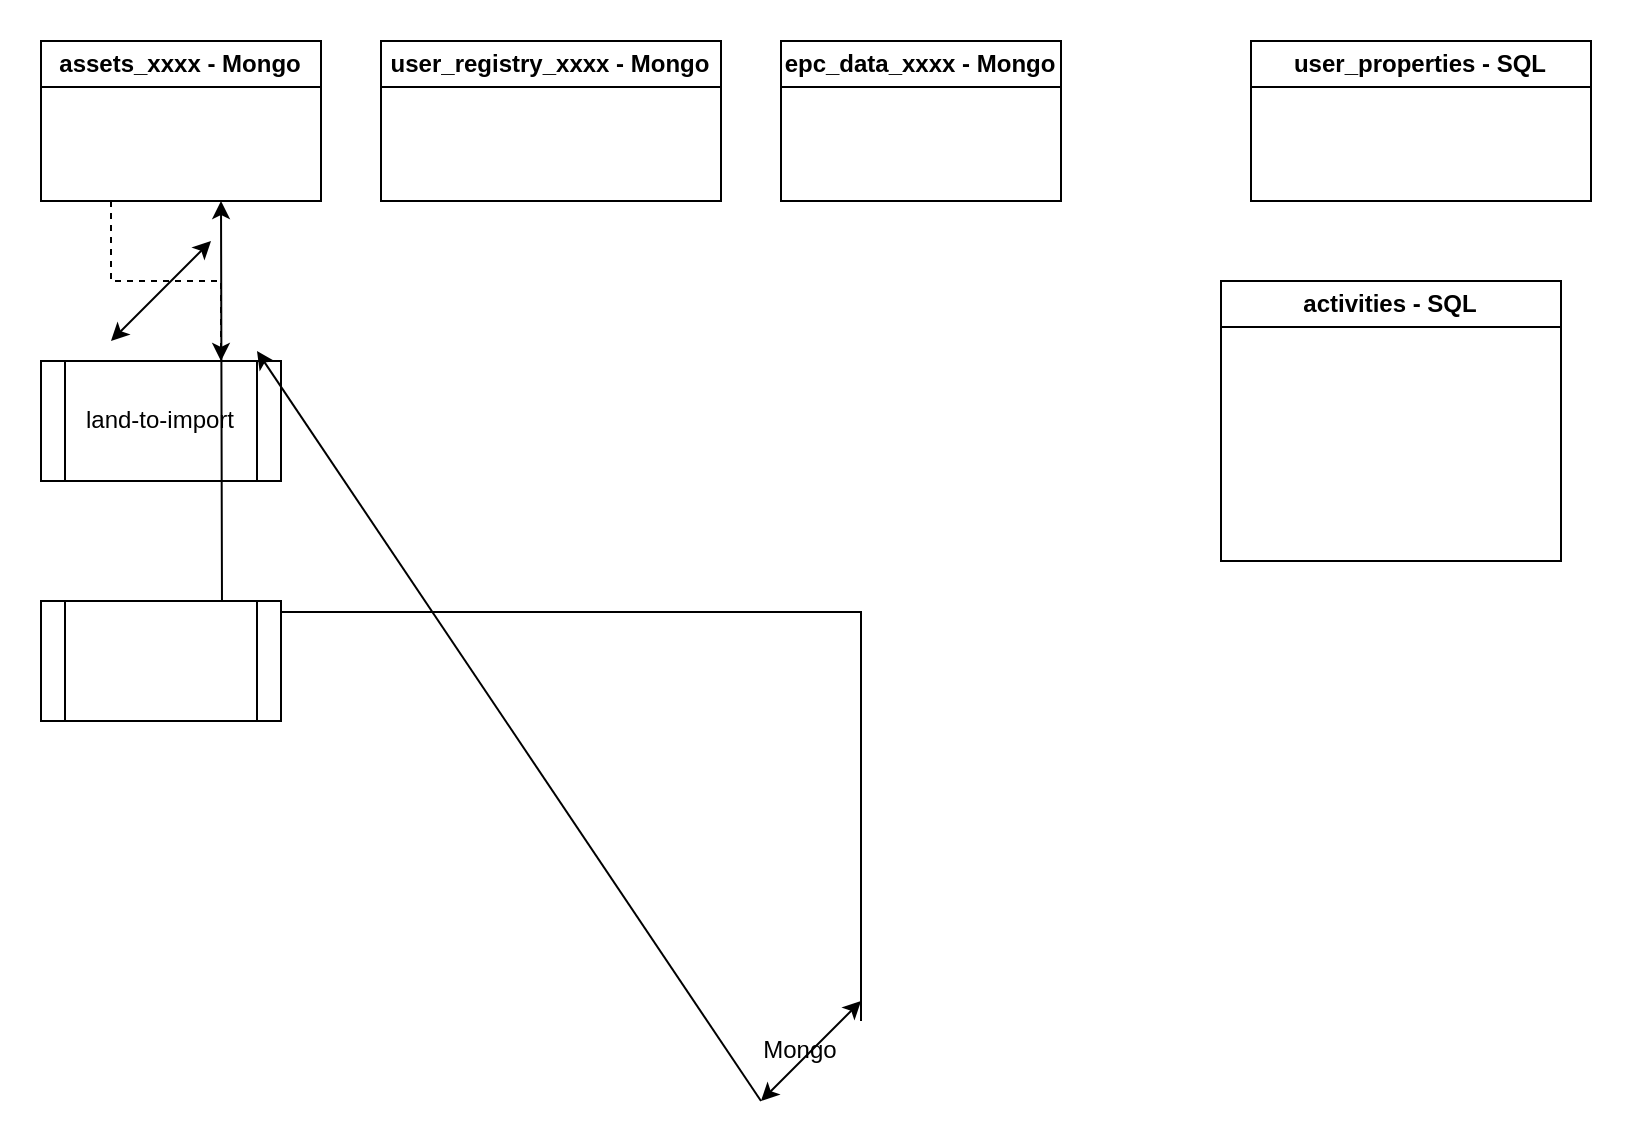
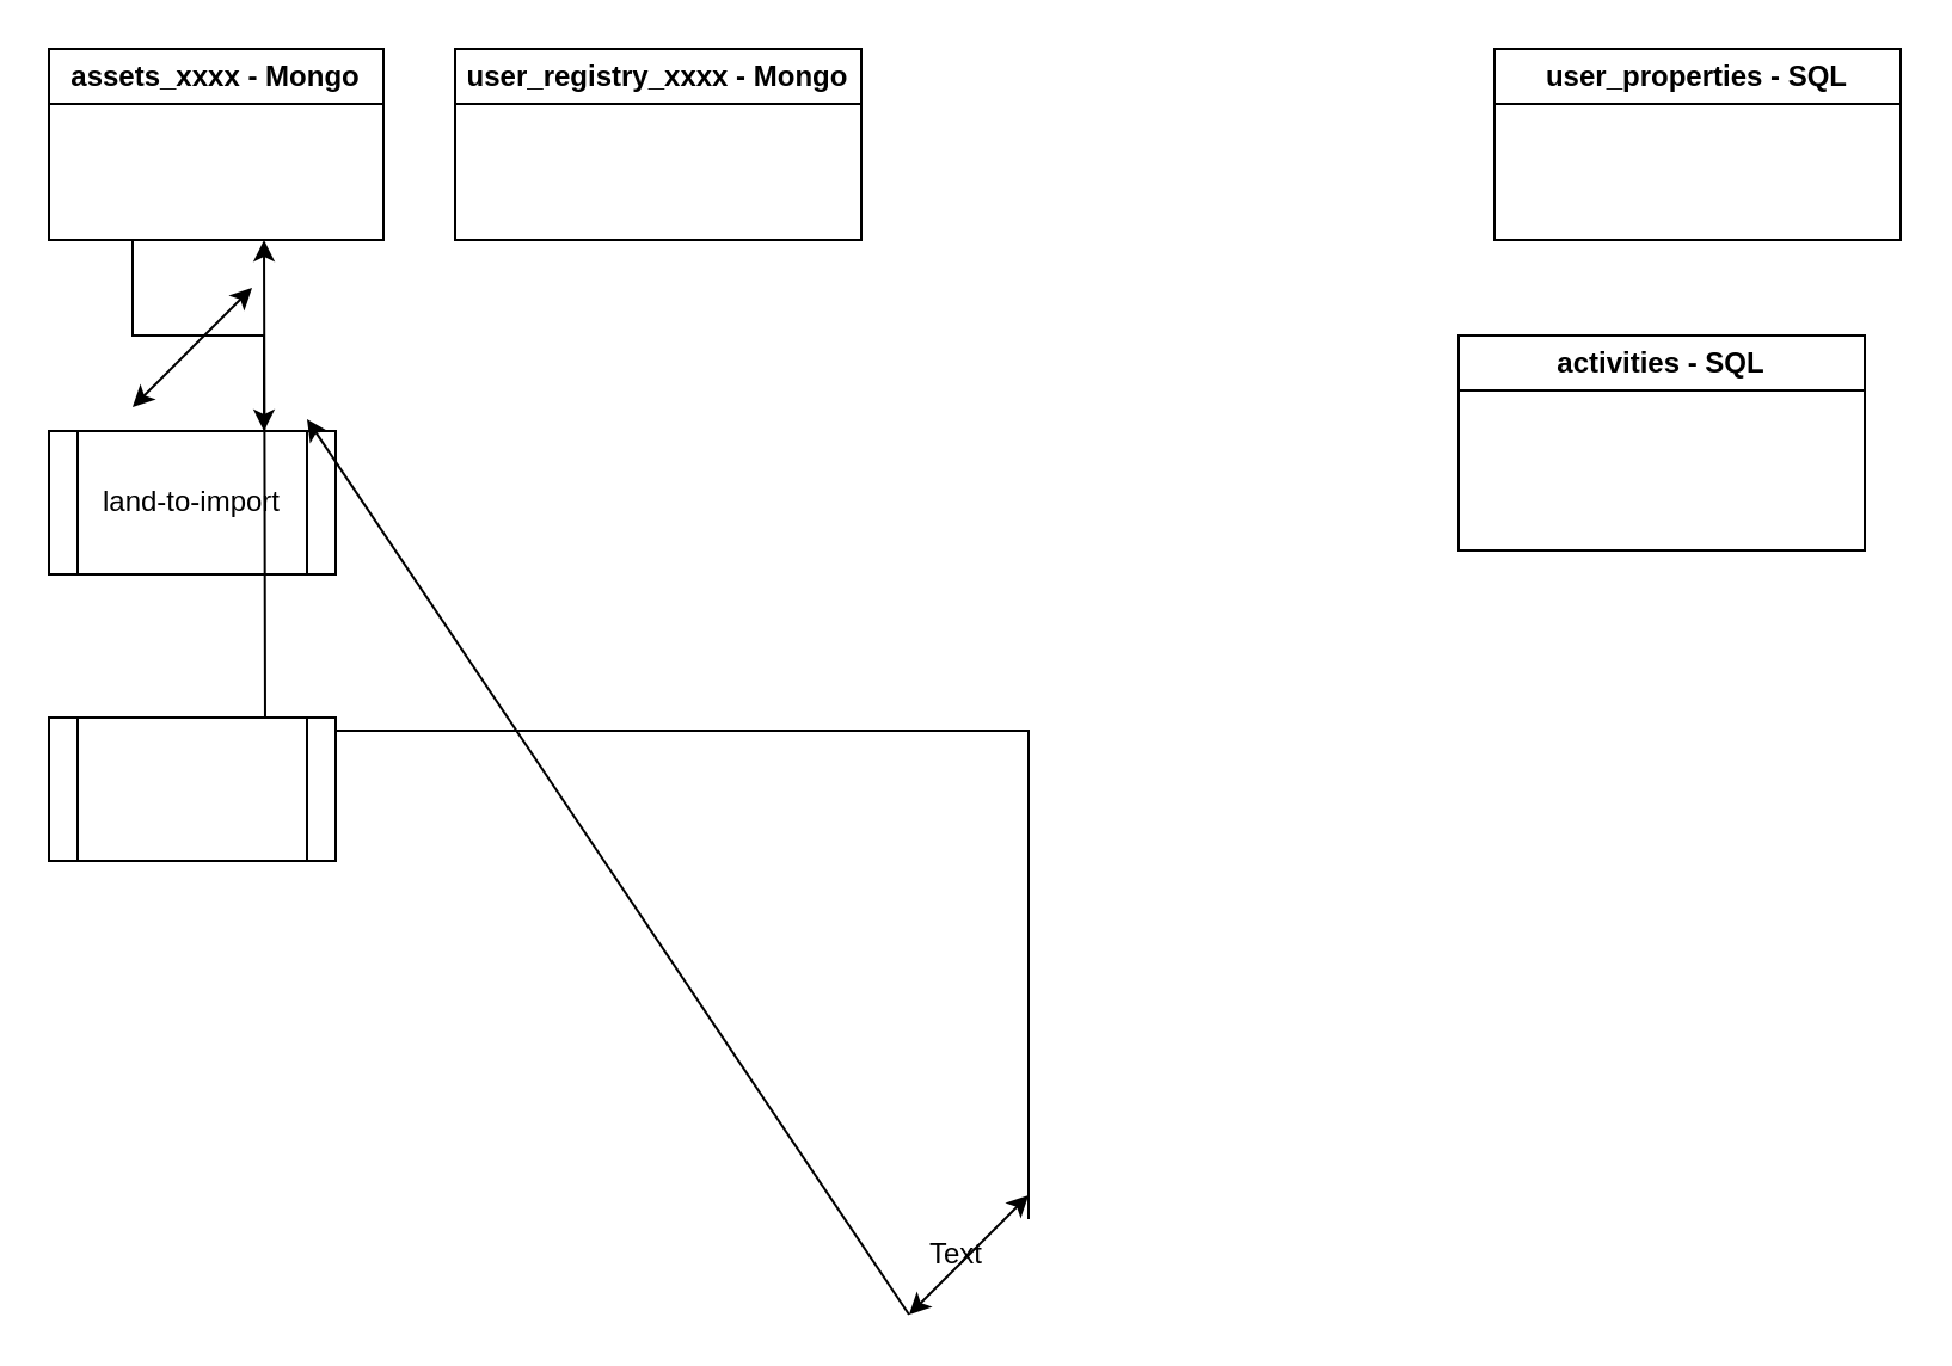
  <mxCell id="0" />
  <mxCell id="1" parent="0" />
  <mxCell id="2" style="edgeStyle=orthogonalEdgeStyle;rounded=0;orthogonalLoop=1;jettySize=auto;html=1;" parent="1" edge="1"><mxGeometry relative="1" as="geometry"><mxPoint x="80" y="100" as="targetPoint" /><mxPoint x="80" y="100" as="sourcePoint" /></mxGeometry></mxCell>
- <mxCell id="3" style="edgeStyle=orthogonalEdgeStyle;rounded=0;orthogonalLoop=1;jettySize=auto;html=1;exitX=0.25;exitY=1;exitDx=0;exitDy=0;entryX=0.75;entryY=0;entryDx=0;entryDy=0;dashed=1;" edge="1" parent="1" source="4" target="9"><mxGeometry relative="1" as="geometry" /></mxCell>
+ <mxCell id="3" style="edgeStyle=orthogonalEdgeStyle;rounded=0;orthogonalLoop=1;jettySize=auto;html=1;exitX=0.25;exitY=1;exitDx=0;exitDy=0;entryX=0.75;entryY=0;entryDx=0;entryDy=0;" edge="1" parent="1" source="4" target="9"><mxGeometry relative="1" as="geometry" /></mxCell>
  <mxCell id="4" value="assets_xxxx - Mongo" style="swimlane;whiteSpace=wrap;html=1;" parent="1" vertex="1"><mxGeometry x="20" y="20" width="140" height="80" as="geometry" /></mxCell>
  <mxCell id="5" value="user_properties - SQL" style="swimlane;whiteSpace=wrap;html=1;" parent="1" vertex="1"><mxGeometry x="625" y="20" width="170" height="80" as="geometry" /></mxCell>
  <mxCell id="6" value="user_registry_xxxx - Mongo" style="swimlane;whiteSpace=wrap;html=1;" parent="1" vertex="1"><mxGeometry x="190" y="20" width="170" height="80" as="geometry" /></mxCell>
- <mxCell id="7" value="activities - SQL" style="swimlane;whiteSpace=wrap;html=1;" parent="1" vertex="1"><mxGeometry x="610" y="140" width="170" height="140" as="geometry" /></mxCell>
- <mxCell id="8" value="epc_data_xxxx - Mongo" style="swimlane;whiteSpace=wrap;html=1;" parent="1" vertex="1"><mxGeometry x="390" y="20" width="140" height="80" as="geometry" /></mxCell>
+ <mxCell id="7" value="activities - SQL" style="swimlane;whiteSpace=wrap;html=1;" parent="1" vertex="1"><mxGeometry x="610" y="140" width="170" height="90" as="geometry" /></mxCell>
  <mxCell id="9" value="land-to-import" style="shape=process;whiteSpace=wrap;html=1;backgroundOutline=1;" vertex="1" parent="1"><mxGeometry x="20" y="180" width="120" height="60" as="geometry" /></mxCell>
  <mxCell id="10" style="edgeStyle=orthogonalEdgeStyle;rounded=0;orthogonalLoop=1;jettySize=auto;html=1;exitX=1;exitY=0;exitDx=0;exitDy=0;" edge="1" parent="1" source="11"><mxGeometry relative="1" as="geometry"><mxPoint x="110" y="100" as="targetPoint" /></mxGeometry></mxCell>
- <mxCell id="11" value="Mongo" style="text;html=1;strokeColor=none;fillColor=none;align=center;verticalAlign=middle;whiteSpace=wrap;rounded=0;" vertex="1" parent="1"><mxGeometry x="370" y="510" width="60" height="30" as="geometry" /></mxCell>
+ <mxCell id="11" value="Text" style="text;html=1;strokeColor=none;fillColor=none;align=center;verticalAlign=middle;whiteSpace=wrap;rounded=0;" vertex="1" parent="1"><mxGeometry x="370" y="510" width="60" height="30" as="geometry" /></mxCell>
  <mxCell id="12" value="" style="shape=process;whiteSpace=wrap;html=1;backgroundOutline=1;" vertex="1" parent="1"><mxGeometry x="20" y="300" width="120" height="60" as="geometry" /></mxCell>
  <mxCell id="13" value="" style="endArrow=classic;startArrow=classic;html=1;rounded=0;" edge="1" parent="1"><mxGeometry width="50" height="50" relative="1" as="geometry"><mxPoint x="380" y="550" as="sourcePoint" /><mxPoint x="430" y="500" as="targetPoint" /></mxGeometry></mxCell>
  <mxCell id="14" value="" style="endArrow=classic;startArrow=classic;html=1;rounded=0;" edge="1" parent="1"><mxGeometry width="50" height="50" relative="1" as="geometry"><mxPoint x="55" y="170" as="sourcePoint" /><mxPoint x="105" y="120" as="targetPoint" /></mxGeometry></mxCell>
  <mxCell id="15" value="" style="endArrow=classic;html=1;rounded=0;entryX=0.9;entryY=-0.083;entryDx=0;entryDy=0;entryPerimeter=0;" edge="1" parent="1" target="9"><mxGeometry width="50" height="50" relative="1" as="geometry"><mxPoint x="380" y="550" as="sourcePoint" /><mxPoint x="430" y="500" as="targetPoint" /></mxGeometry></mxCell>
